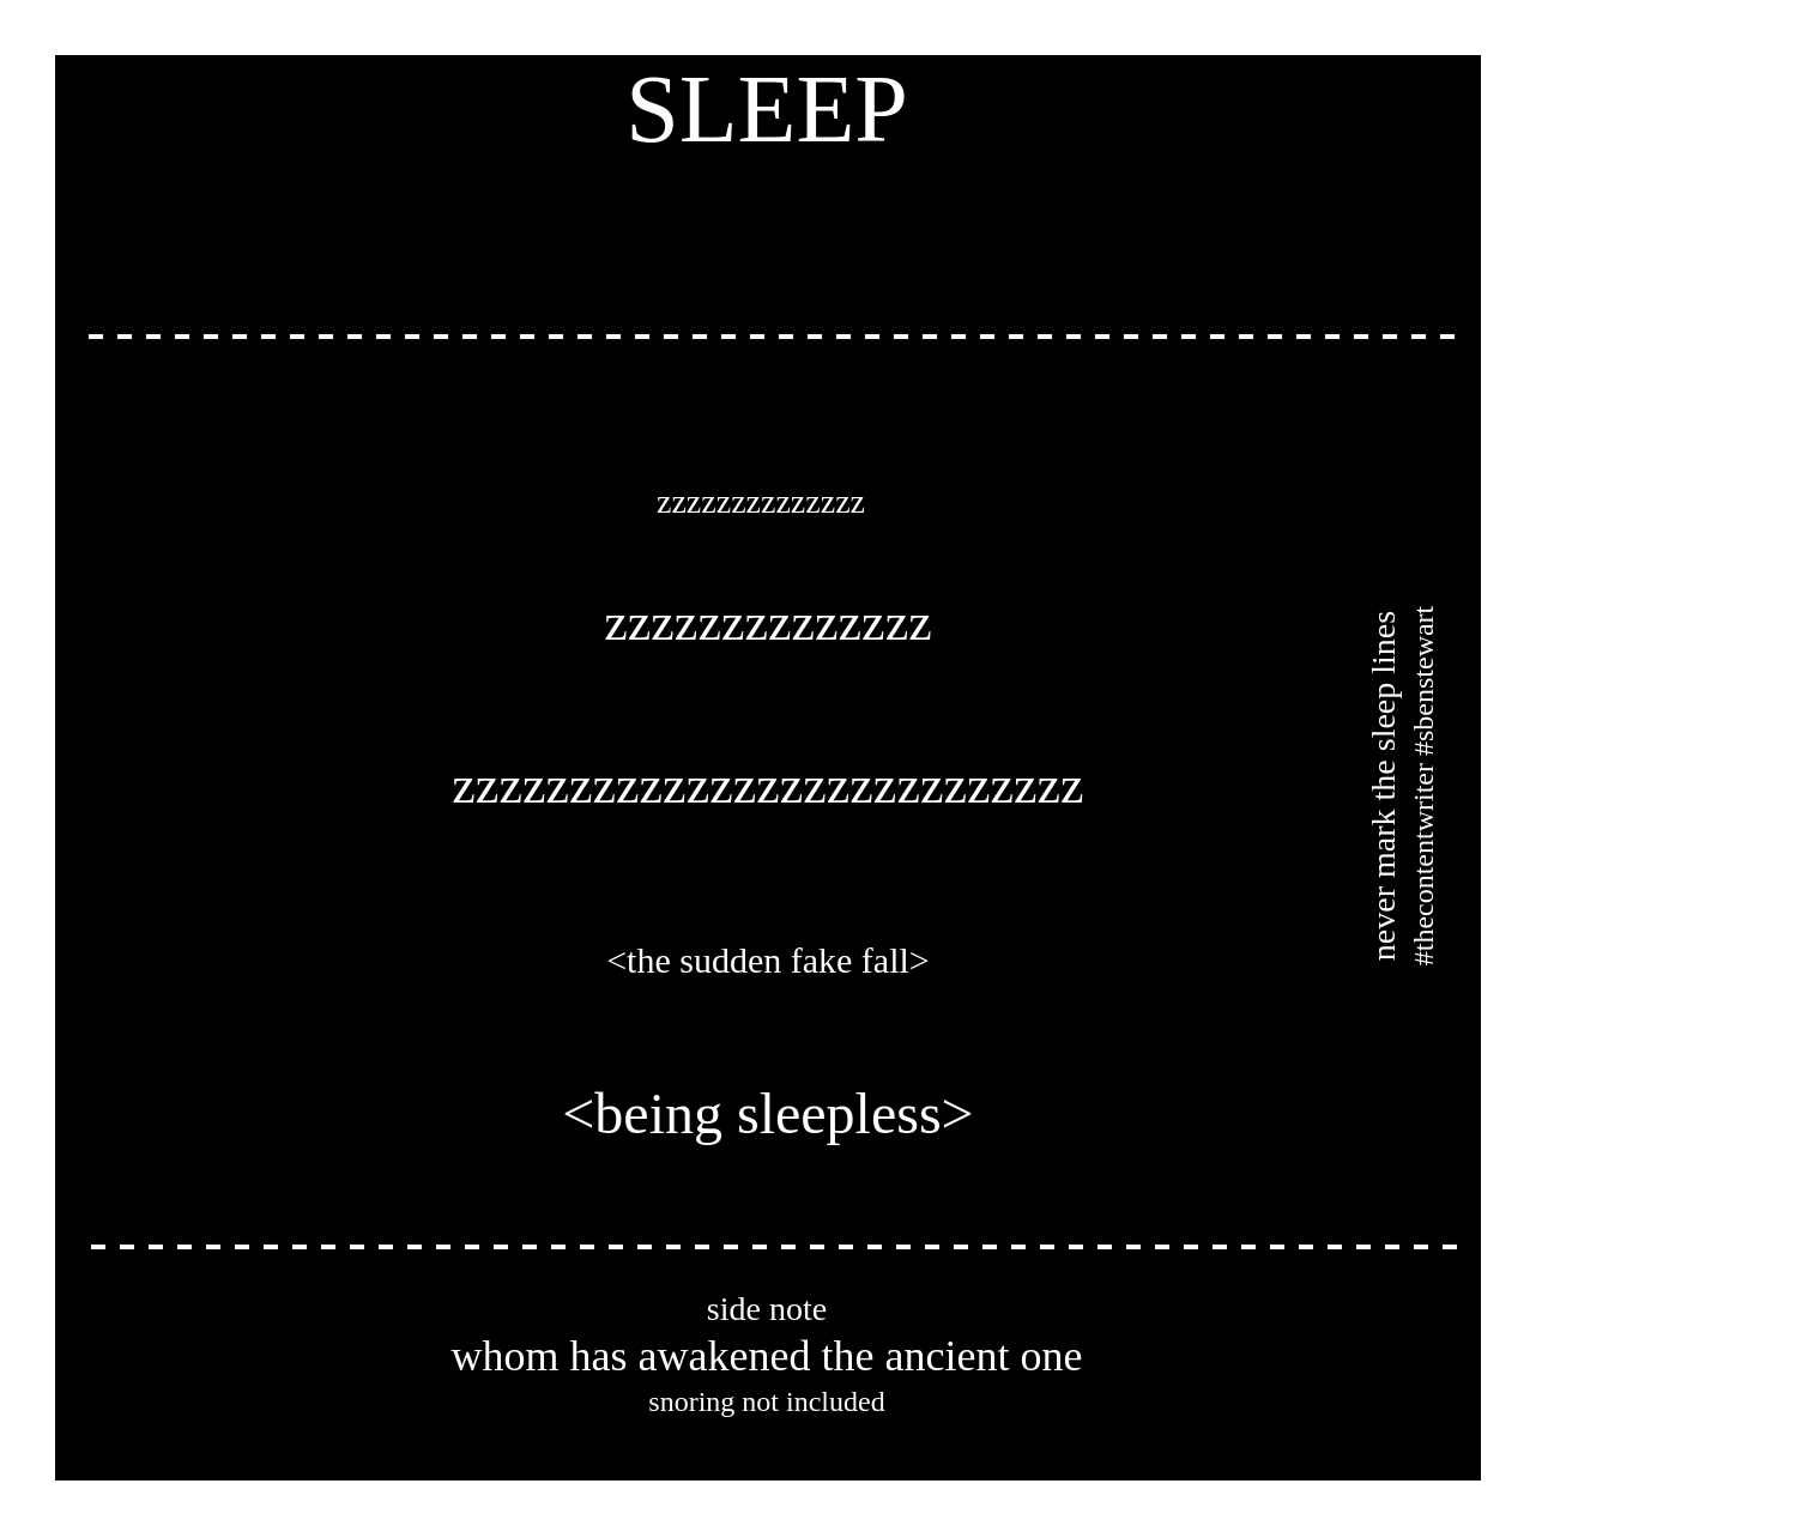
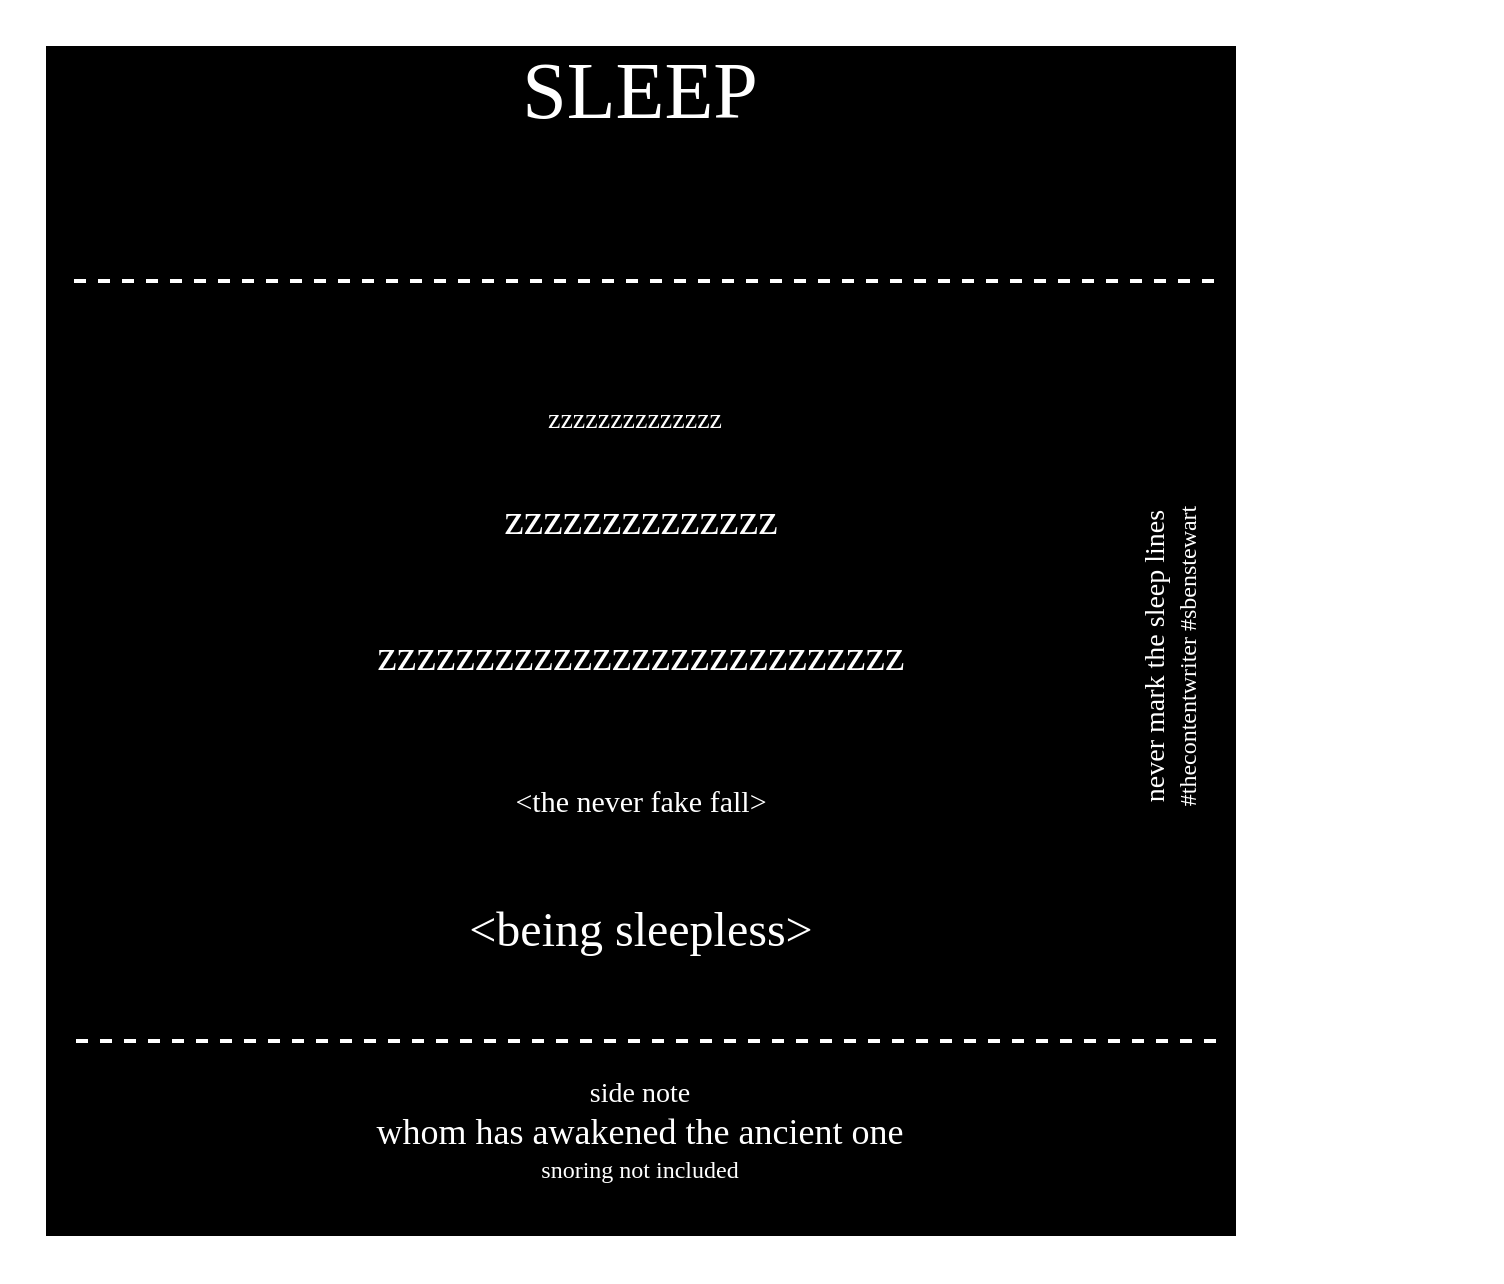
  <mxCell id="0" />
  <mxCell id="1" parent="0" />
  <mxCell id="2" value="" style="whiteSpace=wrap;html=1;aspect=fixed;strokeWidth=5;strokeColor=#FFFFFF;fillColor=#000000;" parent="1" vertex="1"><mxGeometry x="20" y="20" width="600" height="600" as="geometry" /></mxCell>
  <mxCell id="3" value="" style="edgeStyle=orthogonalEdgeStyle;rounded=0;orthogonalLoop=1;jettySize=auto;html=1;" parent="1" source="4" edge="1"><mxGeometry relative="1" as="geometry"><mxPoint x="320" y="160" as="targetPoint" /></mxGeometry></mxCell>
  <mxCell id="4" value="&lt;font face=&quot;xkcd&quot;&gt;&lt;span style=&quot;font-size: 40px&quot;&gt;SLEEP&lt;/span&gt;&lt;br&gt;&lt;/font&gt;" style="text;html=1;strokeColor=none;fillColor=none;align=center;verticalAlign=middle;whiteSpace=wrap;rounded=0;fontColor=#FFFFFF;" parent="1" vertex="1"><mxGeometry x="25" y="35" width="590" height="20" as="geometry" /></mxCell>
  <mxCell id="5" value="" style="endArrow=none;dashed=1;html=1;strokeWidth=2;labelBackgroundColor=none;fontColor=#FFFFFF;strokeColor=#FFFFFF;" parent="1" edge="1"><mxGeometry width="50" height="50" relative="1" as="geometry"><mxPoint x="606.5" y="140" as="sourcePoint" /><mxPoint x="31.5" y="140" as="targetPoint" /></mxGeometry></mxCell>
  <mxCell id="6" value="" style="endArrow=none;dashed=1;html=1;strokeWidth=2;labelBackgroundColor=none;fontColor=#FFFFFF;strokeColor=#FFFFFF;" parent="1" edge="1"><mxGeometry width="50" height="50" relative="1" as="geometry"><mxPoint x="607.5" y="520" as="sourcePoint" /><mxPoint x="32.5" y="520" as="targetPoint" /></mxGeometry></mxCell>
  <mxCell id="7" value="&lt;font face=&quot;xkcd&quot;&gt;&lt;span style=&quot;font-size: 14px&quot;&gt;side note&lt;br&gt;&lt;/span&gt;&lt;/font&gt;&lt;span style=&quot;font-family: &amp;#34;xkcd&amp;#34; ; font-size: 18px&quot;&gt;whom has awakened the ancient one&lt;/span&gt;&lt;font face=&quot;xkcd&quot;&gt;&lt;br&gt;snoring not included&lt;br&gt;&lt;/font&gt;" style="text;html=1;strokeColor=none;fillColor=none;align=center;verticalAlign=middle;whiteSpace=wrap;rounded=0;fontColor=#FFFFFF;" parent="1" vertex="1"><mxGeometry x="30" y="530" width="580" height="70" as="geometry" /></mxCell>
  <mxCell id="8" style="edgeStyle=orthogonalEdgeStyle;rounded=0;orthogonalLoop=1;jettySize=auto;html=1;exitX=0.5;exitY=1;exitDx=0;exitDy=0;strokeWidth=2;" parent="1" edge="1"><mxGeometry relative="1" as="geometry"><mxPoint x="471" y="381" as="sourcePoint" /><mxPoint x="471" y="381" as="targetPoint" /></mxGeometry></mxCell>
  <mxCell id="9" value="&lt;font face=&quot;xkcd&quot;&gt;&lt;span style=&quot;font-size: 14px&quot;&gt;never mark the sleep lines&lt;br&gt;&lt;/span&gt;#thecontentwriter #sbenstewart&lt;br&gt;&lt;/font&gt;" style="text;html=1;strokeColor=none;fillColor=none;align=center;verticalAlign=middle;whiteSpace=wrap;rounded=0;rotation=-90;fontColor=#FFFFFF;" parent="1" vertex="1"><mxGeometry x="440" y="318" width="290" height="20" as="geometry" /></mxCell>
  <mxCell id="10" value="&lt;span style=&quot;font-family: &amp;#34;xkcd&amp;#34; ; text-align: justify&quot;&gt;&lt;font style=&quot;font-size: 14px&quot;&gt;zzzzzzzzzzzzzz&lt;/font&gt;&lt;/span&gt;&lt;font face=&quot;xkcd&quot;&gt;&lt;br&gt;&lt;/font&gt;" style="text;html=1;strokeColor=none;fillColor=none;align=center;verticalAlign=middle;whiteSpace=wrap;rounded=0;fontColor=#FFFFFF;" vertex="1" parent="1"><mxGeometry x="25" y="200" width="585" height="20" as="geometry" /></mxCell>
  <mxCell id="11" value="&lt;span style=&quot;font-family: &amp;#34;xkcd&amp;#34; ; text-align: justify&quot;&gt;&lt;font style=&quot;font-size: 22px&quot;&gt;zzzzzzzzzzzzzz&lt;/font&gt;&lt;/span&gt;&lt;font face=&quot;xkcd&quot;&gt;&lt;br&gt;&lt;/font&gt;" style="text;html=1;strokeColor=none;fillColor=none;align=center;verticalAlign=middle;whiteSpace=wrap;rounded=0;fontColor=#FFFFFF;" vertex="1" parent="1"><mxGeometry x="27.5" y="240" width="585" height="40" as="geometry" /></mxCell>
  <mxCell id="12" value="&lt;span style=&quot;font-family: &amp;#34;xkcd&amp;#34; ; text-align: justify&quot;&gt;&lt;font style=&quot;font-size: 22px&quot;&gt;zzzzzzzzzzzzzzzzzzzzzzzzzzz&lt;/font&gt;&lt;/span&gt;&lt;font face=&quot;xkcd&quot;&gt;&lt;br&gt;&lt;/font&gt;" style="text;html=1;strokeColor=none;fillColor=none;align=center;verticalAlign=middle;whiteSpace=wrap;rounded=0;fontColor=#FFFFFF;" vertex="1" parent="1"><mxGeometry x="27.5" y="308" width="585" height="40" as="geometry" /></mxCell>
- <mxCell id="13" value="&lt;span style=&quot;font-family: &amp;#34;xkcd&amp;#34; ; text-align: justify&quot;&gt;&lt;font style=&quot;font-size: 15px&quot;&gt;&amp;lt;the sudden fake fall&amp;gt;&lt;/font&gt;&lt;/span&gt;&lt;font face=&quot;xkcd&quot;&gt;&lt;br&gt;&lt;/font&gt;" style="text;html=1;strokeColor=none;fillColor=none;align=center;verticalAlign=middle;whiteSpace=wrap;rounded=0;fontColor=#FFFFFF;" vertex="1" parent="1"><mxGeometry x="27.5" y="380" width="585" height="40" as="geometry" /></mxCell>
+ <mxCell id="13" value="&lt;span style=&quot;font-family: &amp;#34;xkcd&amp;#34; ; text-align: justify&quot;&gt;&lt;font style=&quot;font-size: 15px&quot;&gt;&amp;lt;the never fake fall&amp;gt;&lt;/font&gt;&lt;/span&gt;&lt;font face=&quot;xkcd&quot;&gt;&lt;br&gt;&lt;/font&gt;" style="text;html=1;strokeColor=none;fillColor=none;align=center;verticalAlign=middle;whiteSpace=wrap;rounded=0;fontColor=#FFFFFF;" vertex="1" parent="1"><mxGeometry x="27.5" y="380" width="585" height="40" as="geometry" /></mxCell>
  <mxCell id="14" value="&lt;span style=&quot;font-family: &amp;#34;xkcd&amp;#34; ; text-align: justify&quot;&gt;&lt;font style=&quot;font-size: 24px&quot;&gt;&amp;lt;being sleepless&amp;gt;&lt;/font&gt;&lt;/span&gt;&lt;font face=&quot;xkcd&quot;&gt;&lt;br&gt;&lt;/font&gt;" style="text;html=1;strokeColor=none;fillColor=none;align=center;verticalAlign=middle;whiteSpace=wrap;rounded=0;fontColor=#FFFFFF;" vertex="1" parent="1"><mxGeometry x="27.5" y="445" width="585" height="40" as="geometry" /></mxCell>
